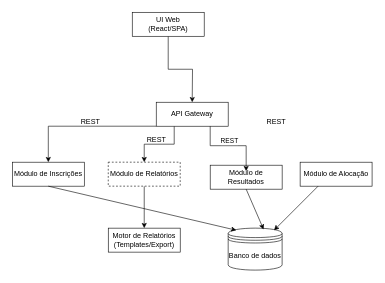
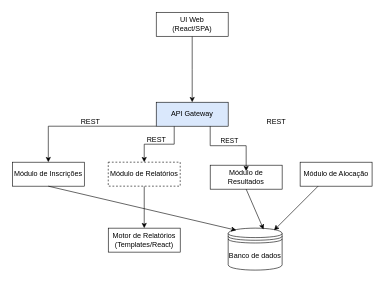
  <mxCell id="0" />
  <mxCell id="1" parent="0" />
  <mxCell id="2" style="edgeStyle=orthogonalEdgeStyle;rounded=0;orthogonalLoop=1;jettySize=auto;html=1;" edge="1" parent="1" source="3"><mxGeometry relative="1" as="geometry"><mxPoint x="320" y="170" as="targetPoint" /></mxGeometry></mxCell>
- <mxCell id="3" value="UI Web&lt;div&gt;(React/SPA)&lt;/div&gt;" style="rounded=0;whiteSpace=wrap;html=1;" vertex="1" parent="1"><mxGeometry x="220" y="20" width="120" height="40" as="geometry" /></mxCell>
+ <mxCell id="3" value="UI Web&lt;div&gt;(React/SPA)&lt;/div&gt;" style="rounded=0;whiteSpace=wrap;html=1;" vertex="1" parent="1"><mxGeometry x="260" y="20" width="120" height="40" as="geometry" /></mxCell>
  <mxCell id="4" style="edgeStyle=orthogonalEdgeStyle;rounded=0;orthogonalLoop=1;jettySize=auto;html=1;exitX=0;exitY=1;exitDx=0;exitDy=0;" edge="1" parent="1" source="6" target="7"><mxGeometry relative="1" as="geometry"><Array as="points"><mxPoint x="80" y="210" /></Array></mxGeometry></mxCell>
  <mxCell id="5" style="edgeStyle=orthogonalEdgeStyle;rounded=0;orthogonalLoop=1;jettySize=auto;html=1;exitX=0.25;exitY=1;exitDx=0;exitDy=0;entryX=0.5;entryY=0;entryDx=0;entryDy=0;" edge="1" parent="1" source="6" target="9"><mxGeometry relative="1" as="geometry" /></mxCell>
- <mxCell id="6" value="API Gateway" style="rounded=0;whiteSpace=wrap;html=1;" vertex="1" parent="1"><mxGeometry x="260" y="170" width="120" height="40" as="geometry" /></mxCell>
+ <mxCell id="6" value="API Gateway" style="rounded=0;whiteSpace=wrap;html=1;fillColor=#dae8fc;" vertex="1" parent="1"><mxGeometry x="260" y="170" width="120" height="40" as="geometry" /></mxCell>
  <mxCell id="7" value="Módulo de Inscrições" style="rounded=0;whiteSpace=wrap;html=1;" vertex="1" parent="1"><mxGeometry x="20" y="270" width="120" height="40" as="geometry" /></mxCell>
  <mxCell id="8" style="edgeStyle=orthogonalEdgeStyle;rounded=0;orthogonalLoop=1;jettySize=auto;html=1;entryX=0.5;entryY=0;entryDx=0;entryDy=0;" edge="1" parent="1" source="9" target="17"><mxGeometry relative="1" as="geometry" /></mxCell>
  <mxCell id="9" value="Módulo de Relatórios" style="rounded=0;whiteSpace=wrap;html=1;dashed=1;" vertex="1" parent="1"><mxGeometry x="180" y="270" width="120" height="40" as="geometry" /></mxCell>
  <mxCell id="10" value="Módulo de Resultados" style="rounded=0;whiteSpace=wrap;html=1;" vertex="1" parent="1"><mxGeometry x="350" y="275" width="120" height="40" as="geometry" /></mxCell>
  <mxCell id="11" value="Módulo de Alocação" style="rounded=0;whiteSpace=wrap;html=1;" vertex="1" parent="1"><mxGeometry x="500" y="270" width="120" height="40" as="geometry" /></mxCell>
  <mxCell id="12" value="REST" style="text;html=1;align=center;verticalAlign=middle;resizable=0;points=[];autosize=1;strokeColor=none;fillColor=none;" vertex="1" parent="1"><mxGeometry x="120" y="188" width="60" height="30" as="geometry" /></mxCell>
  <mxCell id="13" value="REST" style="text;html=1;align=center;verticalAlign=middle;resizable=0;points=[];autosize=1;strokeColor=none;fillColor=none;" vertex="1" parent="1"><mxGeometry x="230" y="218" width="60" height="30" as="geometry" /></mxCell>
  <mxCell id="14" style="edgeStyle=orthogonalEdgeStyle;rounded=0;orthogonalLoop=1;jettySize=auto;html=1;exitX=0.75;exitY=1;exitDx=0;exitDy=0;entryX=0.5;entryY=0.25;entryDx=0;entryDy=0;entryPerimeter=0;" edge="1" parent="1" source="6" target="10"><mxGeometry relative="1" as="geometry" /></mxCell>
  <mxCell id="15" value="REST" style="edgeLabel;html=1;align=center;verticalAlign=middle;resizable=0;points=[];" vertex="1" connectable="0" parent="14"><mxGeometry x="-0.05" y="8" relative="1" as="geometry"><mxPoint as="offset" /></mxGeometry></mxCell>
  <mxCell id="16" value="REST" style="text;html=1;align=center;verticalAlign=middle;resizable=0;points=[];autosize=1;strokeColor=none;fillColor=none;" vertex="1" parent="1"><mxGeometry x="430" y="188" width="60" height="30" as="geometry" /></mxCell>
- <mxCell id="17" value="Motor de Relatórios&lt;div&gt;(Templates/Export)&lt;/div&gt;" style="rounded=0;whiteSpace=wrap;html=1;" vertex="1" parent="1"><mxGeometry x="180" y="380" width="120" height="40" as="geometry" /></mxCell>
+ <mxCell id="17" value="Motor de Relatórios&lt;div&gt;(Templates/React)&lt;/div&gt;" style="rounded=0;whiteSpace=wrap;html=1;" vertex="1" parent="1"><mxGeometry x="180" y="380" width="120" height="40" as="geometry" /></mxCell>
  <mxCell id="18" value="Banco de dados" style="shape=datastore;whiteSpace=wrap;html=1;" vertex="1" parent="1"><mxGeometry x="380" y="380" width="90" height="70" as="geometry" /></mxCell>
  <mxCell id="19" value="" style="endArrow=classic;html=1;rounded=0;entryX=0.15;entryY=0.05;entryDx=0;entryDy=0;entryPerimeter=0;exitX=0.5;exitY=1;exitDx=0;exitDy=0;" edge="1" parent="1" source="7" target="18"><mxGeometry width="50" height="50" relative="1" as="geometry"><mxPoint x="40" y="420" as="sourcePoint" /><mxPoint x="90" y="370" as="targetPoint" /></mxGeometry></mxCell>
  <mxCell id="20" value="" style="endArrow=classic;html=1;rounded=0;entryX=0.656;entryY=0.029;entryDx=0;entryDy=0;exitX=0.5;exitY=1;exitDx=0;exitDy=0;entryPerimeter=0;" edge="1" parent="1" source="10" target="18"><mxGeometry width="50" height="50" relative="1" as="geometry"><mxPoint x="540" y="400" as="sourcePoint" /><mxPoint x="854" y="474" as="targetPoint" /></mxGeometry></mxCell>
  <mxCell id="21" value="" style="endArrow=classic;html=1;rounded=0;entryX=0.85;entryY=0.05;entryDx=0;entryDy=0;entryPerimeter=0;exitX=0.25;exitY=1;exitDx=0;exitDy=0;" edge="1" parent="1" source="11" target="18"><mxGeometry width="50" height="50" relative="1" as="geometry"><mxPoint x="530" y="350" as="sourcePoint" /><mxPoint x="844" y="424" as="targetPoint" /></mxGeometry></mxCell>
